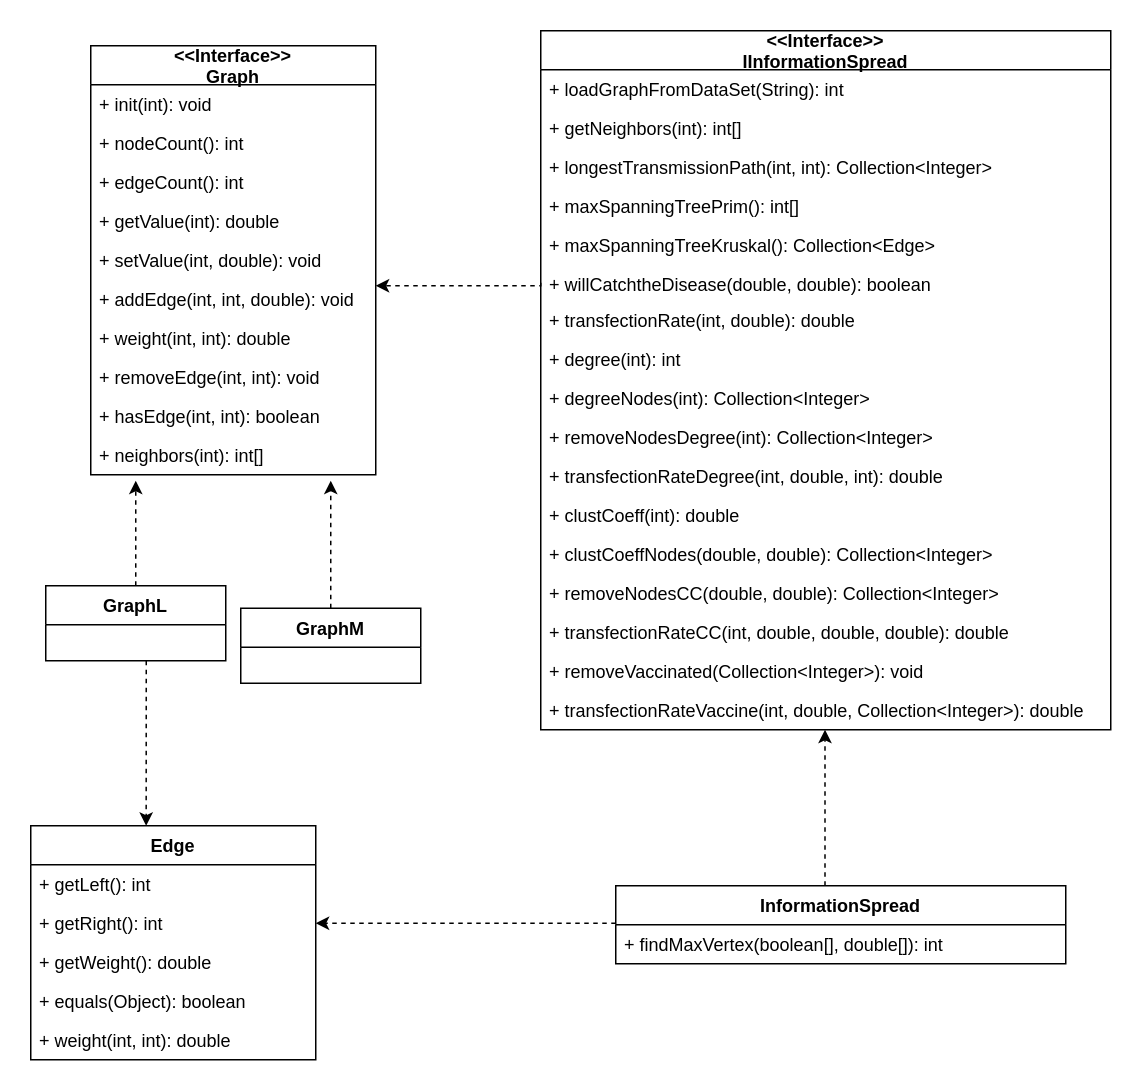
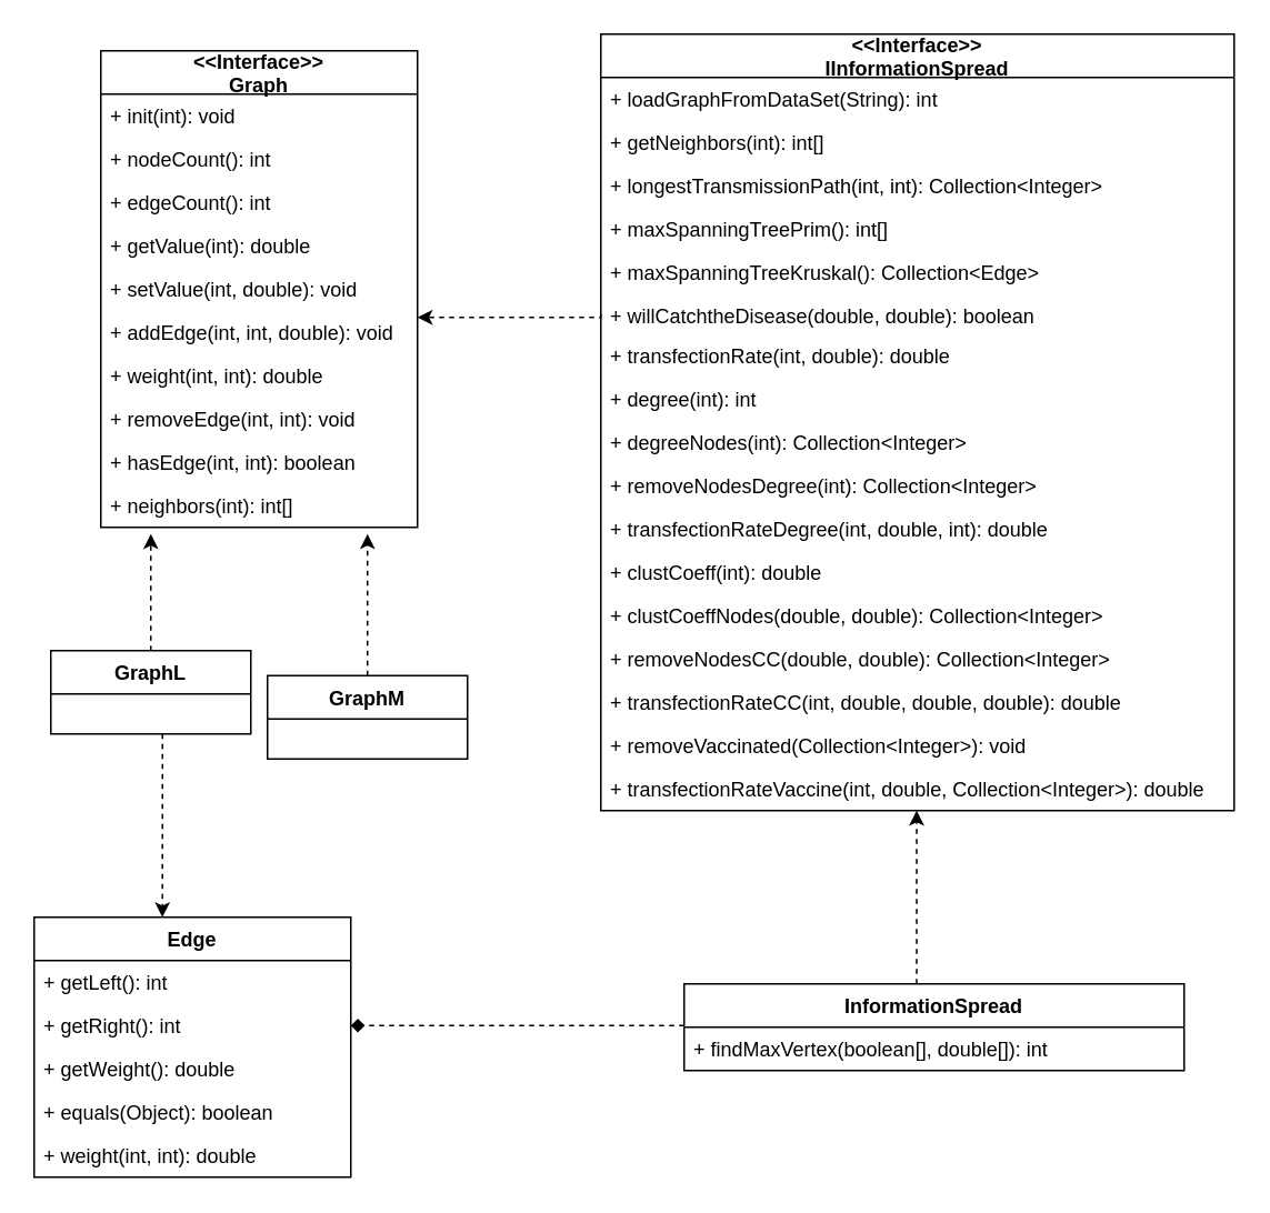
  <mxCell id="0" />
  <mxCell id="1" parent="0" />
  <mxCell id="2" value="&lt;&lt;Interface&gt;&gt;&#10;Graph" style="swimlane;fontStyle=1;childLayout=stackLayout;horizontal=1;startSize=26;fillColor=none;horizontalStack=0;resizeParent=1;resizeParentMax=0;resizeLast=0;collapsible=1;marginBottom=0;" vertex="1" parent="1"><mxGeometry x="60" y="30" width="190" height="286" as="geometry" /></mxCell>
  <mxCell id="3" value="+ init(int): void" style="text;strokeColor=none;fillColor=none;align=left;verticalAlign=top;spacingLeft=4;spacingRight=4;overflow=hidden;rotatable=0;points=[[0,0.5],[1,0.5]];portConstraint=eastwest;" vertex="1" parent="2"><mxGeometry y="26" width="190" height="26" as="geometry" /></mxCell>
  <mxCell id="4" value="+ nodeCount(): int" style="text;strokeColor=none;fillColor=none;align=left;verticalAlign=top;spacingLeft=4;spacingRight=4;overflow=hidden;rotatable=0;points=[[0,0.5],[1,0.5]];portConstraint=eastwest;" vertex="1" parent="2"><mxGeometry y="52" width="190" height="26" as="geometry" /></mxCell>
  <mxCell id="5" value="+ edgeCount(): int&#10;" style="text;strokeColor=none;fillColor=none;align=left;verticalAlign=top;spacingLeft=4;spacingRight=4;overflow=hidden;rotatable=0;points=[[0,0.5],[1,0.5]];portConstraint=eastwest;" vertex="1" parent="2"><mxGeometry y="78" width="190" height="26" as="geometry" /></mxCell>
  <mxCell id="6" value="+ getValue(int): double" style="text;strokeColor=none;fillColor=none;align=left;verticalAlign=top;spacingLeft=4;spacingRight=4;overflow=hidden;rotatable=0;points=[[0,0.5],[1,0.5]];portConstraint=eastwest;" vertex="1" parent="2"><mxGeometry y="104" width="190" height="26" as="geometry" /></mxCell>
  <mxCell id="7" value="+ setValue(int, double): void" style="text;strokeColor=none;fillColor=none;align=left;verticalAlign=top;spacingLeft=4;spacingRight=4;overflow=hidden;rotatable=0;points=[[0,0.5],[1,0.5]];portConstraint=eastwest;" vertex="1" parent="2"><mxGeometry y="130" width="190" height="26" as="geometry" /></mxCell>
  <mxCell id="8" value="+ addEdge(int, int, double): void" style="text;strokeColor=none;fillColor=none;align=left;verticalAlign=top;spacingLeft=4;spacingRight=4;overflow=hidden;rotatable=0;points=[[0,0.5],[1,0.5]];portConstraint=eastwest;" vertex="1" parent="2"><mxGeometry y="156" width="190" height="26" as="geometry" /></mxCell>
  <mxCell id="9" value="+ weight(int, int): double" style="text;strokeColor=none;fillColor=none;align=left;verticalAlign=top;spacingLeft=4;spacingRight=4;overflow=hidden;rotatable=0;points=[[0,0.5],[1,0.5]];portConstraint=eastwest;" vertex="1" parent="2"><mxGeometry y="182" width="190" height="26" as="geometry" /></mxCell>
  <mxCell id="10" value="+ removeEdge(int, int): void" style="text;strokeColor=none;fillColor=none;align=left;verticalAlign=top;spacingLeft=4;spacingRight=4;overflow=hidden;rotatable=0;points=[[0,0.5],[1,0.5]];portConstraint=eastwest;" vertex="1" parent="2"><mxGeometry y="208" width="190" height="26" as="geometry" /></mxCell>
  <mxCell id="11" value="+ hasEdge(int, int): boolean" style="text;strokeColor=none;fillColor=none;align=left;verticalAlign=top;spacingLeft=4;spacingRight=4;overflow=hidden;rotatable=0;points=[[0,0.5],[1,0.5]];portConstraint=eastwest;" vertex="1" parent="2"><mxGeometry y="234" width="190" height="26" as="geometry" /></mxCell>
  <mxCell id="12" value="+ neighbors(int): int[]" style="text;strokeColor=none;fillColor=none;align=left;verticalAlign=top;spacingLeft=4;spacingRight=4;overflow=hidden;rotatable=0;points=[[0,0.5],[1,0.5]];portConstraint=eastwest;" vertex="1" parent="2"><mxGeometry y="260" width="190" height="26" as="geometry" /></mxCell>
  <mxCell id="13" style="edgeStyle=orthogonalEdgeStyle;rounded=0;orthogonalLoop=1;jettySize=auto;html=1;dashed=1;" edge="1" parent="1" source="15"><mxGeometry relative="1" as="geometry"><mxPoint x="90" y="320" as="targetPoint" /><Array as="points"><mxPoint x="90" y="370" /><mxPoint x="90" y="370" /></Array></mxGeometry></mxCell>
  <mxCell id="14" style="edgeStyle=orthogonalEdgeStyle;rounded=0;orthogonalLoop=1;jettySize=auto;html=1;entryX=0.405;entryY=0;entryDx=0;entryDy=0;entryPerimeter=0;dashed=1;strokeColor=#000000;" edge="1" parent="1" source="15" target="41"><mxGeometry relative="1" as="geometry"><Array as="points"><mxPoint x="97" y="450" /><mxPoint x="97" y="450" /></Array></mxGeometry></mxCell>
  <mxCell id="15" value="GraphL" style="swimlane;fontStyle=1;childLayout=stackLayout;horizontal=1;startSize=26;fillColor=none;horizontalStack=0;resizeParent=1;resizeParentMax=0;resizeLast=0;collapsible=1;marginBottom=0;" vertex="1" parent="1"><mxGeometry x="30" y="390" width="120" height="50" as="geometry" /></mxCell>
  <mxCell id="16" style="edgeStyle=orthogonalEdgeStyle;rounded=0;orthogonalLoop=1;jettySize=auto;html=1;dashed=1;" edge="1" parent="1" source="17"><mxGeometry relative="1" as="geometry"><mxPoint x="220" y="320" as="targetPoint" /><Array as="points"><mxPoint x="220" y="370" /><mxPoint x="220" y="370" /></Array></mxGeometry></mxCell>
  <mxCell id="17" value="GraphM" style="swimlane;fontStyle=1;childLayout=stackLayout;horizontal=1;startSize=26;fillColor=none;horizontalStack=0;resizeParent=1;resizeParentMax=0;resizeLast=0;collapsible=1;marginBottom=0;" vertex="1" parent="1"><mxGeometry x="160" y="405" width="120" height="50" as="geometry" /></mxCell>
  <mxCell id="18" value="&lt;&lt;Interface&gt;&gt;&#10;IInformationSpread" style="swimlane;fontStyle=1;childLayout=stackLayout;horizontal=1;startSize=26;fillColor=none;horizontalStack=0;resizeParent=1;resizeParentMax=0;resizeLast=0;collapsible=1;marginBottom=0;" vertex="1" parent="1"><mxGeometry x="360" y="20" width="380" height="466" as="geometry" /></mxCell>
  <mxCell id="19" value="+ loadGraphFromDataSet(String): int" style="text;strokeColor=none;fillColor=none;align=left;verticalAlign=top;spacingLeft=4;spacingRight=4;overflow=hidden;rotatable=0;points=[[0,0.5],[1,0.5]];portConstraint=eastwest;" vertex="1" parent="18"><mxGeometry y="26" width="380" height="26" as="geometry" /></mxCell>
  <mxCell id="20" value="+ getNeighbors(int): int[]" style="text;strokeColor=none;fillColor=none;align=left;verticalAlign=top;spacingLeft=4;spacingRight=4;overflow=hidden;rotatable=0;points=[[0,0.5],[1,0.5]];portConstraint=eastwest;" vertex="1" parent="18"><mxGeometry y="52" width="380" height="26" as="geometry" /></mxCell>
  <mxCell id="21" value="+ longestTransmissionPath(int, int): Collection&lt;Integer&gt;" style="text;strokeColor=none;fillColor=none;align=left;verticalAlign=top;spacingLeft=4;spacingRight=4;overflow=hidden;rotatable=0;points=[[0,0.5],[1,0.5]];portConstraint=eastwest;" vertex="1" parent="18"><mxGeometry y="78" width="380" height="26" as="geometry" /></mxCell>
  <mxCell id="22" value="+ maxSpanningTreePrim(): int[]" style="text;strokeColor=none;fillColor=none;align=left;verticalAlign=top;spacingLeft=4;spacingRight=4;overflow=hidden;rotatable=0;points=[[0,0.5],[1,0.5]];portConstraint=eastwest;" vertex="1" parent="18"><mxGeometry y="104" width="380" height="26" as="geometry" /></mxCell>
  <mxCell id="23" value="+ maxSpanningTreeKruskal(): Collection&lt;Edge&gt;" style="text;strokeColor=none;fillColor=none;align=left;verticalAlign=top;spacingLeft=4;spacingRight=4;overflow=hidden;rotatable=0;points=[[0,0.5],[1,0.5]];portConstraint=eastwest;" vertex="1" parent="18"><mxGeometry y="130" width="380" height="26" as="geometry" /></mxCell>
  <mxCell id="24" value="+ willCatchtheDisease(double, double): boolean" style="text;strokeColor=none;fillColor=none;align=left;verticalAlign=top;spacingLeft=4;spacingRight=4;overflow=hidden;rotatable=0;points=[[0,0.5],[1,0.5]];portConstraint=eastwest;" vertex="1" parent="18"><mxGeometry y="156" width="380" height="24" as="geometry" /></mxCell>
  <mxCell id="25" value="+ transfectionRate(int, double): double" style="text;strokeColor=none;fillColor=none;align=left;verticalAlign=top;spacingLeft=4;spacingRight=4;overflow=hidden;rotatable=0;points=[[0,0.5],[1,0.5]];portConstraint=eastwest;" vertex="1" parent="18"><mxGeometry y="180" width="380" height="26" as="geometry" /></mxCell>
  <mxCell id="26" value="+ degree(int): int" style="text;strokeColor=none;fillColor=none;align=left;verticalAlign=top;spacingLeft=4;spacingRight=4;overflow=hidden;rotatable=0;points=[[0,0.5],[1,0.5]];portConstraint=eastwest;" vertex="1" parent="18"><mxGeometry y="206" width="380" height="26" as="geometry" /></mxCell>
  <mxCell id="27" value="+ degreeNodes(int): Collection&lt;Integer&gt;" style="text;strokeColor=none;fillColor=none;align=left;verticalAlign=top;spacingLeft=4;spacingRight=4;overflow=hidden;rotatable=0;points=[[0,0.5],[1,0.5]];portConstraint=eastwest;" vertex="1" parent="18"><mxGeometry y="232" width="380" height="26" as="geometry" /></mxCell>
  <mxCell id="28" value="+ removeNodesDegree(int): Collection&lt;Integer&gt; " style="text;strokeColor=none;fillColor=none;align=left;verticalAlign=top;spacingLeft=4;spacingRight=4;overflow=hidden;rotatable=0;points=[[0,0.5],[1,0.5]];portConstraint=eastwest;" vertex="1" parent="18"><mxGeometry y="258" width="380" height="26" as="geometry" /></mxCell>
  <mxCell id="29" value="+ transfectionRateDegree(int, double, int): double" style="text;strokeColor=none;fillColor=none;align=left;verticalAlign=top;spacingLeft=4;spacingRight=4;overflow=hidden;rotatable=0;points=[[0,0.5],[1,0.5]];portConstraint=eastwest;" vertex="1" parent="18"><mxGeometry y="284" width="380" height="26" as="geometry" /></mxCell>
  <mxCell id="30" value="+ clustCoeff(int): double" style="text;strokeColor=none;fillColor=none;align=left;verticalAlign=top;spacingLeft=4;spacingRight=4;overflow=hidden;rotatable=0;points=[[0,0.5],[1,0.5]];portConstraint=eastwest;" vertex="1" parent="18"><mxGeometry y="310" width="380" height="26" as="geometry" /></mxCell>
  <mxCell id="31" value="+ clustCoeffNodes(double, double): Collection&lt;Integer&gt;" style="text;strokeColor=none;fillColor=none;align=left;verticalAlign=top;spacingLeft=4;spacingRight=4;overflow=hidden;rotatable=0;points=[[0,0.5],[1,0.5]];portConstraint=eastwest;" vertex="1" parent="18"><mxGeometry y="336" width="380" height="26" as="geometry" /></mxCell>
  <mxCell id="32" value="+ removeNodesCC(double, double): Collection&lt;Integer&gt; " style="text;strokeColor=none;fillColor=none;align=left;verticalAlign=top;spacingLeft=4;spacingRight=4;overflow=hidden;rotatable=0;points=[[0,0.5],[1,0.5]];portConstraint=eastwest;" vertex="1" parent="18"><mxGeometry y="362" width="380" height="26" as="geometry" /></mxCell>
  <mxCell id="33" value="+ transfectionRateCC(int, double, double, double): double&#10;" style="text;strokeColor=none;fillColor=none;align=left;verticalAlign=top;spacingLeft=4;spacingRight=4;overflow=hidden;rotatable=0;points=[[0,0.5],[1,0.5]];portConstraint=eastwest;" vertex="1" parent="18"><mxGeometry y="388" width="380" height="26" as="geometry" /></mxCell>
  <mxCell id="34" value="+ removeVaccinated(Collection&lt;Integer&gt;): void&#10;" style="text;strokeColor=none;fillColor=none;align=left;verticalAlign=top;spacingLeft=4;spacingRight=4;overflow=hidden;rotatable=0;points=[[0,0.5],[1,0.5]];portConstraint=eastwest;" vertex="1" parent="18"><mxGeometry y="414" width="380" height="26" as="geometry" /></mxCell>
  <mxCell id="35" value="+ transfectionRateVaccine(int, double, Collection&lt;Integer&gt;): double" style="text;strokeColor=none;fillColor=none;align=left;verticalAlign=top;spacingLeft=4;spacingRight=4;overflow=hidden;rotatable=0;points=[[0,0.5],[1,0.5]];portConstraint=eastwest;" vertex="1" parent="18"><mxGeometry y="440" width="380" height="26" as="geometry" /></mxCell>
  <mxCell id="36" style="edgeStyle=orthogonalEdgeStyle;rounded=0;orthogonalLoop=1;jettySize=auto;html=1;dashed=1;exitX=0.5;exitY=0;exitDx=0;exitDy=0;" edge="1" parent="1"><mxGeometry relative="1" as="geometry"><mxPoint x="549.5" y="486" as="targetPoint" /><Array as="points"><mxPoint x="549.5" y="556" /></Array><mxPoint x="549.5" y="590" as="sourcePoint" /></mxGeometry></mxCell>
- <mxCell id="37" style="edgeStyle=orthogonalEdgeStyle;rounded=0;orthogonalLoop=1;jettySize=auto;html=1;entryX=1;entryY=0.5;entryDx=0;entryDy=0;dashed=1;strokeColor=#000000;" edge="1" parent="1" source="38" target="43"><mxGeometry relative="1" as="geometry"><Array as="points"><mxPoint x="360" y="615" /><mxPoint x="360" y="615" /></Array></mxGeometry></mxCell>
+ <mxCell id="37" style="edgeStyle=orthogonalEdgeStyle;rounded=0;orthogonalLoop=1;jettySize=auto;html=1;entryX=1;entryY=0.5;entryDx=0;entryDy=0;dashed=1;strokeColor=#000000;endArrow=diamond;" edge="1" parent="1" source="38" target="43"><mxGeometry relative="1" as="geometry"><Array as="points"><mxPoint x="360" y="615" /><mxPoint x="360" y="615" /></Array></mxGeometry></mxCell>
  <mxCell id="38" value="InformationSpread" style="swimlane;fontStyle=1;childLayout=stackLayout;horizontal=1;startSize=26;fillColor=none;horizontalStack=0;resizeParent=1;resizeParentMax=0;resizeLast=0;collapsible=1;marginBottom=0;" vertex="1" parent="1"><mxGeometry x="410" y="590" width="300" height="52" as="geometry" /></mxCell>
  <mxCell id="39" value="+ findMaxVertex(boolean[], double[]): int" style="text;strokeColor=none;fillColor=none;align=left;verticalAlign=top;spacingLeft=4;spacingRight=4;overflow=hidden;rotatable=0;points=[[0,0.5],[1,0.5]];portConstraint=eastwest;" vertex="1" parent="38"><mxGeometry y="26" width="300" height="26" as="geometry" /></mxCell>
  <mxCell id="40" style="edgeStyle=orthogonalEdgeStyle;rounded=0;orthogonalLoop=1;jettySize=auto;html=1;exitX=0;exitY=0.5;exitDx=0;exitDy=0;dashed=1;" edge="1" parent="1" source="24"><mxGeometry relative="1" as="geometry"><mxPoint x="250" y="190" as="targetPoint" /><Array as="points"><mxPoint x="360" y="190" /></Array></mxGeometry></mxCell>
  <mxCell id="41" value="Edge" style="swimlane;fontStyle=1;childLayout=stackLayout;horizontal=1;startSize=26;fillColor=none;horizontalStack=0;resizeParent=1;resizeParentMax=0;resizeLast=0;collapsible=1;marginBottom=0;" vertex="1" parent="1"><mxGeometry x="20" y="550" width="190" height="156" as="geometry" /></mxCell>
  <mxCell id="42" value="+ getLeft(): int" style="text;strokeColor=none;fillColor=none;align=left;verticalAlign=top;spacingLeft=4;spacingRight=4;overflow=hidden;rotatable=0;points=[[0,0.5],[1,0.5]];portConstraint=eastwest;" vertex="1" parent="41"><mxGeometry y="26" width="190" height="26" as="geometry" /></mxCell>
  <mxCell id="43" value="+ getRight(): int&#10;&#10;" style="text;strokeColor=none;fillColor=none;align=left;verticalAlign=top;spacingLeft=4;spacingRight=4;overflow=hidden;rotatable=0;points=[[0,0.5],[1,0.5]];portConstraint=eastwest;" vertex="1" parent="41"><mxGeometry y="52" width="190" height="26" as="geometry" /></mxCell>
  <mxCell id="44" value="+ getWeight(): double" style="text;strokeColor=none;fillColor=none;align=left;verticalAlign=top;spacingLeft=4;spacingRight=4;overflow=hidden;rotatable=0;points=[[0,0.5],[1,0.5]];portConstraint=eastwest;" vertex="1" parent="41"><mxGeometry y="78" width="190" height="26" as="geometry" /></mxCell>
  <mxCell id="45" value="+ equals(Object): boolean" style="text;strokeColor=none;fillColor=none;align=left;verticalAlign=top;spacingLeft=4;spacingRight=4;overflow=hidden;rotatable=0;points=[[0,0.5],[1,0.5]];portConstraint=eastwest;" vertex="1" parent="41"><mxGeometry y="104" width="190" height="26" as="geometry" /></mxCell>
  <mxCell id="46" value="+ weight(int, int): double" style="text;strokeColor=none;fillColor=none;align=left;verticalAlign=top;spacingLeft=4;spacingRight=4;overflow=hidden;rotatable=0;points=[[0,0.5],[1,0.5]];portConstraint=eastwest;" vertex="1" parent="41"><mxGeometry y="130" width="190" height="26" as="geometry" /></mxCell>
